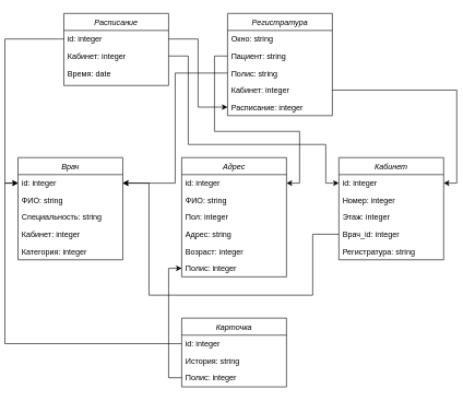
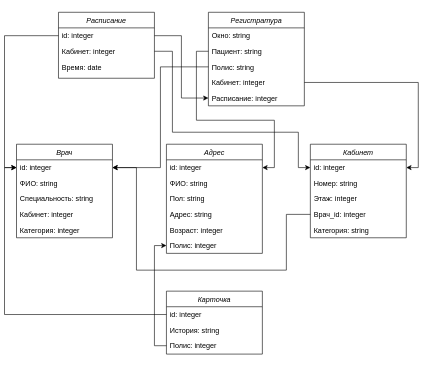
  <mxCell id="0" />
  <mxCell id="1" parent="0" />
  <mxCell id="2" value="Расписание" style="swimlane;fontStyle=2;align=center;verticalAlign=top;childLayout=stackLayout;horizontal=1;startSize=26;horizontalStack=0;resizeParent=1;resizeLast=0;collapsible=1;marginBottom=0;rounded=0;shadow=0;strokeWidth=1;" parent="1" vertex="1"><mxGeometry x="90" y="20" width="160" height="110" as="geometry"><mxRectangle x="230" y="140" width="160" height="26" as="alternateBounds" /></mxGeometry></mxCell>
  <mxCell id="3" value="id: integer" style="text;align=left;verticalAlign=top;spacingLeft=4;spacingRight=4;overflow=hidden;rotatable=0;points=[[0,0.5],[1,0.5]];portConstraint=eastwest;" parent="2" vertex="1"><mxGeometry y="26" width="160" height="26" as="geometry" /></mxCell>
  <mxCell id="4" value="Кабинет: integer" style="text;align=left;verticalAlign=top;spacingLeft=4;spacingRight=4;overflow=hidden;rotatable=0;points=[[0,0.5],[1,0.5]];portConstraint=eastwest;rounded=0;shadow=0;html=0;" parent="2" vertex="1"><mxGeometry y="52" width="160" height="26" as="geometry" /></mxCell>
  <mxCell id="5" value="Время: date" style="text;align=left;verticalAlign=top;spacingLeft=4;spacingRight=4;overflow=hidden;rotatable=0;points=[[0,0.5],[1,0.5]];portConstraint=eastwest;rounded=0;shadow=0;html=0;" parent="2" vertex="1"><mxGeometry y="78" width="160" height="26" as="geometry" /></mxCell>
  <mxCell id="6" value="Регистратура" style="swimlane;fontStyle=2;align=center;verticalAlign=top;childLayout=stackLayout;horizontal=1;startSize=26;horizontalStack=0;resizeParent=1;resizeLast=0;collapsible=1;marginBottom=0;rounded=0;shadow=0;strokeWidth=1;" vertex="1" parent="1"><mxGeometry x="340" y="20" width="160" height="156" as="geometry"><mxRectangle x="230" y="140" width="160" height="26" as="alternateBounds" /></mxGeometry></mxCell>
  <mxCell id="7" value="Окно: string" style="text;align=left;verticalAlign=top;spacingLeft=4;spacingRight=4;overflow=hidden;rotatable=0;points=[[0,0.5],[1,0.5]];portConstraint=eastwest;" vertex="1" parent="6"><mxGeometry y="26" width="160" height="26" as="geometry" /></mxCell>
  <mxCell id="8" value="Пациент: string" style="text;align=left;verticalAlign=top;spacingLeft=4;spacingRight=4;overflow=hidden;rotatable=0;points=[[0,0.5],[1,0.5]];portConstraint=eastwest;rounded=0;shadow=0;html=0;" vertex="1" parent="6"><mxGeometry y="52" width="160" height="26" as="geometry" /></mxCell>
  <mxCell id="9" value="Полис: string" style="text;align=left;verticalAlign=top;spacingLeft=4;spacingRight=4;overflow=hidden;rotatable=0;points=[[0,0.5],[1,0.5]];portConstraint=eastwest;rounded=0;shadow=0;html=0;" vertex="1" parent="6"><mxGeometry y="78" width="160" height="26" as="geometry" /></mxCell>
  <mxCell id="10" value="Кабинет: integer" style="text;align=left;verticalAlign=top;spacingLeft=4;spacingRight=4;overflow=hidden;rotatable=0;points=[[0,0.5],[1,0.5]];portConstraint=eastwest;rounded=0;shadow=0;html=0;" vertex="1" parent="6"><mxGeometry y="104" width="160" height="26" as="geometry" /></mxCell>
  <mxCell id="11" value="Расписание: integer" style="text;align=left;verticalAlign=top;spacingLeft=4;spacingRight=4;overflow=hidden;rotatable=0;points=[[0,0.5],[1,0.5]];portConstraint=eastwest;rounded=0;shadow=0;html=0;" vertex="1" parent="6"><mxGeometry y="130" width="160" height="26" as="geometry" /></mxCell>
  <mxCell id="12" value="Врач" style="swimlane;fontStyle=2;align=center;verticalAlign=top;childLayout=stackLayout;horizontal=1;startSize=26;horizontalStack=0;resizeParent=1;resizeLast=0;collapsible=1;marginBottom=0;rounded=0;shadow=0;strokeWidth=1;" vertex="1" parent="1"><mxGeometry x="20" y="240" width="160" height="156" as="geometry"><mxRectangle x="230" y="140" width="160" height="26" as="alternateBounds" /></mxGeometry></mxCell>
  <mxCell id="13" value="id: integer" style="text;align=left;verticalAlign=top;spacingLeft=4;spacingRight=4;overflow=hidden;rotatable=0;points=[[0,0.5],[1,0.5]];portConstraint=eastwest;" vertex="1" parent="12"><mxGeometry y="26" width="160" height="26" as="geometry" /></mxCell>
  <mxCell id="14" value="ФИО: string" style="text;align=left;verticalAlign=top;spacingLeft=4;spacingRight=4;overflow=hidden;rotatable=0;points=[[0,0.5],[1,0.5]];portConstraint=eastwest;rounded=0;shadow=0;html=0;" vertex="1" parent="12"><mxGeometry y="52" width="160" height="26" as="geometry" /></mxCell>
  <mxCell id="15" value="Специальность: string" style="text;align=left;verticalAlign=top;spacingLeft=4;spacingRight=4;overflow=hidden;rotatable=0;points=[[0,0.5],[1,0.5]];portConstraint=eastwest;rounded=0;shadow=0;html=0;" vertex="1" parent="12"><mxGeometry y="78" width="160" height="26" as="geometry" /></mxCell>
  <mxCell id="16" value="Кабинет: integer" style="text;align=left;verticalAlign=top;spacingLeft=4;spacingRight=4;overflow=hidden;rotatable=0;points=[[0,0.5],[1,0.5]];portConstraint=eastwest;rounded=0;shadow=0;html=0;" vertex="1" parent="12"><mxGeometry y="104" width="160" height="26" as="geometry" /></mxCell>
  <mxCell id="17" value="Категория: integer" style="text;align=left;verticalAlign=top;spacingLeft=4;spacingRight=4;overflow=hidden;rotatable=0;points=[[0,0.5],[1,0.5]];portConstraint=eastwest;rounded=0;shadow=0;html=0;" vertex="1" parent="12"><mxGeometry y="130" width="160" height="26" as="geometry" /></mxCell>
  <mxCell id="18" value="Адрес" style="swimlane;fontStyle=2;align=center;verticalAlign=top;childLayout=stackLayout;horizontal=1;startSize=26;horizontalStack=0;resizeParent=1;resizeLast=0;collapsible=1;marginBottom=0;rounded=0;shadow=0;strokeWidth=1;" vertex="1" parent="1"><mxGeometry x="270" y="240" width="160" height="182" as="geometry"><mxRectangle x="230" y="140" width="160" height="26" as="alternateBounds" /></mxGeometry></mxCell>
  <mxCell id="19" value="id: integer" style="text;align=left;verticalAlign=top;spacingLeft=4;spacingRight=4;overflow=hidden;rotatable=0;points=[[0,0.5],[1,0.5]];portConstraint=eastwest;" vertex="1" parent="18"><mxGeometry y="26" width="160" height="26" as="geometry" /></mxCell>
  <mxCell id="20" value="ФИО: string" style="text;align=left;verticalAlign=top;spacingLeft=4;spacingRight=4;overflow=hidden;rotatable=0;points=[[0,0.5],[1,0.5]];portConstraint=eastwest;rounded=0;shadow=0;html=0;" vertex="1" parent="18"><mxGeometry y="52" width="160" height="26" as="geometry" /></mxCell>
- <mxCell id="21" value="Пол: integer" style="text;align=left;verticalAlign=top;spacingLeft=4;spacingRight=4;overflow=hidden;rotatable=0;points=[[0,0.5],[1,0.5]];portConstraint=eastwest;rounded=0;shadow=0;html=0;" vertex="1" parent="18"><mxGeometry y="78" width="160" height="26" as="geometry" /></mxCell>
+ <mxCell id="21" value="Пол: string" style="text;align=left;verticalAlign=top;spacingLeft=4;spacingRight=4;overflow=hidden;rotatable=0;points=[[0,0.5],[1,0.5]];portConstraint=eastwest;rounded=0;shadow=0;html=0;" vertex="1" parent="18"><mxGeometry y="78" width="160" height="26" as="geometry" /></mxCell>
  <mxCell id="22" value="Адрес: string" style="text;align=left;verticalAlign=top;spacingLeft=4;spacingRight=4;overflow=hidden;rotatable=0;points=[[0,0.5],[1,0.5]];portConstraint=eastwest;rounded=0;shadow=0;html=0;" vertex="1" parent="18"><mxGeometry y="104" width="160" height="26" as="geometry" /></mxCell>
  <mxCell id="23" value="Возраст: integer" style="text;align=left;verticalAlign=top;spacingLeft=4;spacingRight=4;overflow=hidden;rotatable=0;points=[[0,0.5],[1,0.5]];portConstraint=eastwest;rounded=0;shadow=0;html=0;" vertex="1" parent="18"><mxGeometry y="130" width="160" height="26" as="geometry" /></mxCell>
  <mxCell id="24" value="Полис: integer" style="text;align=left;verticalAlign=top;spacingLeft=4;spacingRight=4;overflow=hidden;rotatable=0;points=[[0,0.5],[1,0.5]];portConstraint=eastwest;rounded=0;shadow=0;html=0;" vertex="1" parent="18"><mxGeometry y="156" width="160" height="26" as="geometry" /></mxCell>
  <mxCell id="25" value="Кабинет" style="swimlane;fontStyle=2;align=center;verticalAlign=top;childLayout=stackLayout;horizontal=1;startSize=26;horizontalStack=0;resizeParent=1;resizeLast=0;collapsible=1;marginBottom=0;rounded=0;shadow=0;strokeWidth=1;" vertex="1" parent="1"><mxGeometry x="510" y="240" width="160" height="156" as="geometry"><mxRectangle x="230" y="140" width="160" height="26" as="alternateBounds" /></mxGeometry></mxCell>
  <mxCell id="26" value="id: integer" style="text;align=left;verticalAlign=top;spacingLeft=4;spacingRight=4;overflow=hidden;rotatable=0;points=[[0,0.5],[1,0.5]];portConstraint=eastwest;" vertex="1" parent="25"><mxGeometry y="26" width="160" height="26" as="geometry" /></mxCell>
- <mxCell id="27" value="Номер: integer" style="text;align=left;verticalAlign=top;spacingLeft=4;spacingRight=4;overflow=hidden;rotatable=0;points=[[0,0.5],[1,0.5]];portConstraint=eastwest;rounded=0;shadow=0;html=0;" vertex="1" parent="25"><mxGeometry y="52" width="160" height="26" as="geometry" /></mxCell>
+ <mxCell id="27" value="Номер: string" style="text;align=left;verticalAlign=top;spacingLeft=4;spacingRight=4;overflow=hidden;rotatable=0;points=[[0,0.5],[1,0.5]];portConstraint=eastwest;rounded=0;shadow=0;html=0;" vertex="1" parent="25"><mxGeometry y="52" width="160" height="26" as="geometry" /></mxCell>
  <mxCell id="28" value="Этаж: integer" style="text;align=left;verticalAlign=top;spacingLeft=4;spacingRight=4;overflow=hidden;rotatable=0;points=[[0,0.5],[1,0.5]];portConstraint=eastwest;rounded=0;shadow=0;html=0;" vertex="1" parent="25"><mxGeometry y="78" width="160" height="26" as="geometry" /></mxCell>
  <mxCell id="29" value="Врач_id: integer" style="text;align=left;verticalAlign=top;spacingLeft=4;spacingRight=4;overflow=hidden;rotatable=0;points=[[0,0.5],[1,0.5]];portConstraint=eastwest;rounded=0;shadow=0;html=0;" vertex="1" parent="25"><mxGeometry y="104" width="160" height="26" as="geometry" /></mxCell>
- <mxCell id="30" value="Регистратура: string" style="text;align=left;verticalAlign=top;spacingLeft=4;spacingRight=4;overflow=hidden;rotatable=0;points=[[0,0.5],[1,0.5]];portConstraint=eastwest;rounded=0;shadow=0;html=0;" vertex="1" parent="25"><mxGeometry y="130" width="160" height="26" as="geometry" /></mxCell>
+ <mxCell id="30" value="Категория: string" style="text;align=left;verticalAlign=top;spacingLeft=4;spacingRight=4;overflow=hidden;rotatable=0;points=[[0,0.5],[1,0.5]];portConstraint=eastwest;rounded=0;shadow=0;html=0;" vertex="1" parent="25"><mxGeometry y="130" width="160" height="26" as="geometry" /></mxCell>
  <mxCell id="31" value="Карточка" style="swimlane;fontStyle=2;align=center;verticalAlign=top;childLayout=stackLayout;horizontal=1;startSize=26;horizontalStack=0;resizeParent=1;resizeLast=0;collapsible=1;marginBottom=0;rounded=0;shadow=0;strokeWidth=1;" vertex="1" parent="1"><mxGeometry x="270" y="485" width="160" height="105" as="geometry"><mxRectangle x="230" y="140" width="160" height="26" as="alternateBounds" /></mxGeometry></mxCell>
  <mxCell id="32" value="id: integer" style="text;align=left;verticalAlign=top;spacingLeft=4;spacingRight=4;overflow=hidden;rotatable=0;points=[[0,0.5],[1,0.5]];portConstraint=eastwest;" vertex="1" parent="31"><mxGeometry y="26" width="160" height="26" as="geometry" /></mxCell>
  <mxCell id="33" value="История: string" style="text;align=left;verticalAlign=top;spacingLeft=4;spacingRight=4;overflow=hidden;rotatable=0;points=[[0,0.5],[1,0.5]];portConstraint=eastwest;rounded=0;shadow=0;html=0;" vertex="1" parent="31"><mxGeometry y="52" width="160" height="26" as="geometry" /></mxCell>
  <mxCell id="34" value="Полис: integer" style="text;align=left;verticalAlign=top;spacingLeft=4;spacingRight=4;overflow=hidden;rotatable=0;points=[[0,0.5],[1,0.5]];portConstraint=eastwest;rounded=0;shadow=0;html=0;" vertex="1" parent="31"><mxGeometry y="78" width="160" height="26" as="geometry" /></mxCell>
  <mxCell id="35" style="edgeStyle=orthogonalEdgeStyle;rounded=0;orthogonalLoop=1;jettySize=auto;html=1;exitX=0;exitY=0.5;exitDx=0;exitDy=0;entryX=0;entryY=0.5;entryDx=0;entryDy=0;" edge="1" parent="1" source="3" target="13"><mxGeometry relative="1" as="geometry" /></mxCell>
  <mxCell id="36" style="edgeStyle=orthogonalEdgeStyle;rounded=0;orthogonalLoop=1;jettySize=auto;html=1;exitX=0;exitY=0.5;exitDx=0;exitDy=0;entryX=1;entryY=0.5;entryDx=0;entryDy=0;" edge="1" parent="1" source="9" target="13"><mxGeometry relative="1" as="geometry" /></mxCell>
  <mxCell id="37" style="edgeStyle=orthogonalEdgeStyle;rounded=0;orthogonalLoop=1;jettySize=auto;html=1;exitX=1;exitY=0.5;exitDx=0;exitDy=0;entryX=1;entryY=0.5;entryDx=0;entryDy=0;" edge="1" parent="1" source="10" target="26"><mxGeometry relative="1" as="geometry" /></mxCell>
  <mxCell id="38" style="edgeStyle=orthogonalEdgeStyle;rounded=0;orthogonalLoop=1;jettySize=auto;html=1;exitX=1;exitY=0.5;exitDx=0;exitDy=0;entryX=0;entryY=0.5;entryDx=0;entryDy=0;" edge="1" parent="1" source="3" target="11"><mxGeometry relative="1" as="geometry" /></mxCell>
  <mxCell id="39" style="edgeStyle=orthogonalEdgeStyle;rounded=0;orthogonalLoop=1;jettySize=auto;html=1;exitX=1;exitY=0.5;exitDx=0;exitDy=0;entryX=0;entryY=0.5;entryDx=0;entryDy=0;" edge="1" parent="1" source="4" target="26"><mxGeometry relative="1" as="geometry"><Array as="points"><mxPoint x="280" y="85" /><mxPoint x="280" y="220" /><mxPoint x="490" y="220" /><mxPoint x="490" y="279" /></Array></mxGeometry></mxCell>
  <mxCell id="40" style="edgeStyle=orthogonalEdgeStyle;rounded=0;orthogonalLoop=1;jettySize=auto;html=1;exitX=0;exitY=0.5;exitDx=0;exitDy=0;entryX=1;entryY=0.5;entryDx=0;entryDy=0;" edge="1" parent="1" source="29" target="13"><mxGeometry relative="1" as="geometry"><Array as="points"><mxPoint x="470" y="357" /><mxPoint x="470" y="450" /><mxPoint x="220" y="450" /><mxPoint x="220" y="279" /></Array></mxGeometry></mxCell>
  <mxCell id="41" style="edgeStyle=orthogonalEdgeStyle;rounded=0;orthogonalLoop=1;jettySize=auto;html=1;exitX=0;exitY=0.5;exitDx=0;exitDy=0;entryX=1;entryY=0.5;entryDx=0;entryDy=0;" edge="1" parent="1" source="8" target="19"><mxGeometry relative="1" as="geometry"><Array as="points"><mxPoint x="320" y="85" /><mxPoint x="320" y="200" /><mxPoint x="450" y="200" /><mxPoint x="450" y="279" /></Array></mxGeometry></mxCell>
  <mxCell id="42" style="edgeStyle=orthogonalEdgeStyle;rounded=0;orthogonalLoop=1;jettySize=auto;html=1;exitX=0;exitY=0.5;exitDx=0;exitDy=0;entryX=0;entryY=0.5;entryDx=0;entryDy=0;" edge="1" parent="1" source="34" target="24"><mxGeometry relative="1" as="geometry" /></mxCell>
  <mxCell id="43" style="edgeStyle=orthogonalEdgeStyle;rounded=0;orthogonalLoop=1;jettySize=auto;html=1;exitX=0;exitY=0.5;exitDx=0;exitDy=0;entryX=0;entryY=0.5;entryDx=0;entryDy=0;" edge="1" parent="1" source="32" target="13"><mxGeometry relative="1" as="geometry" /></mxCell>
